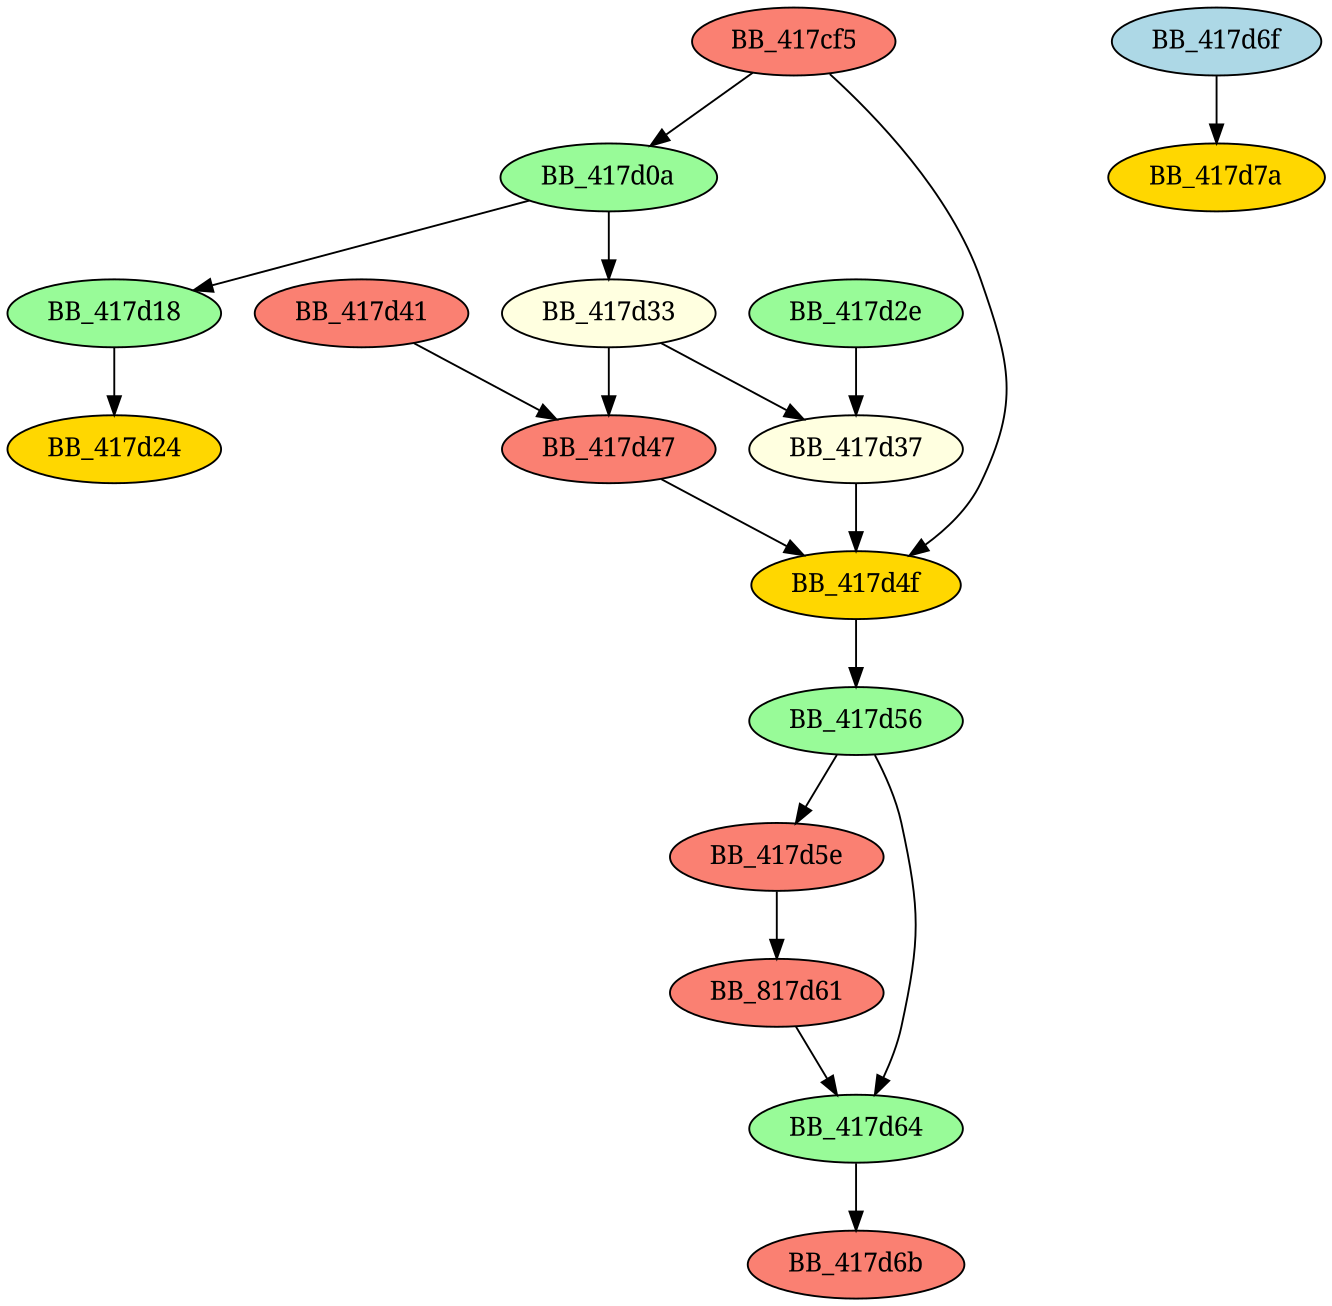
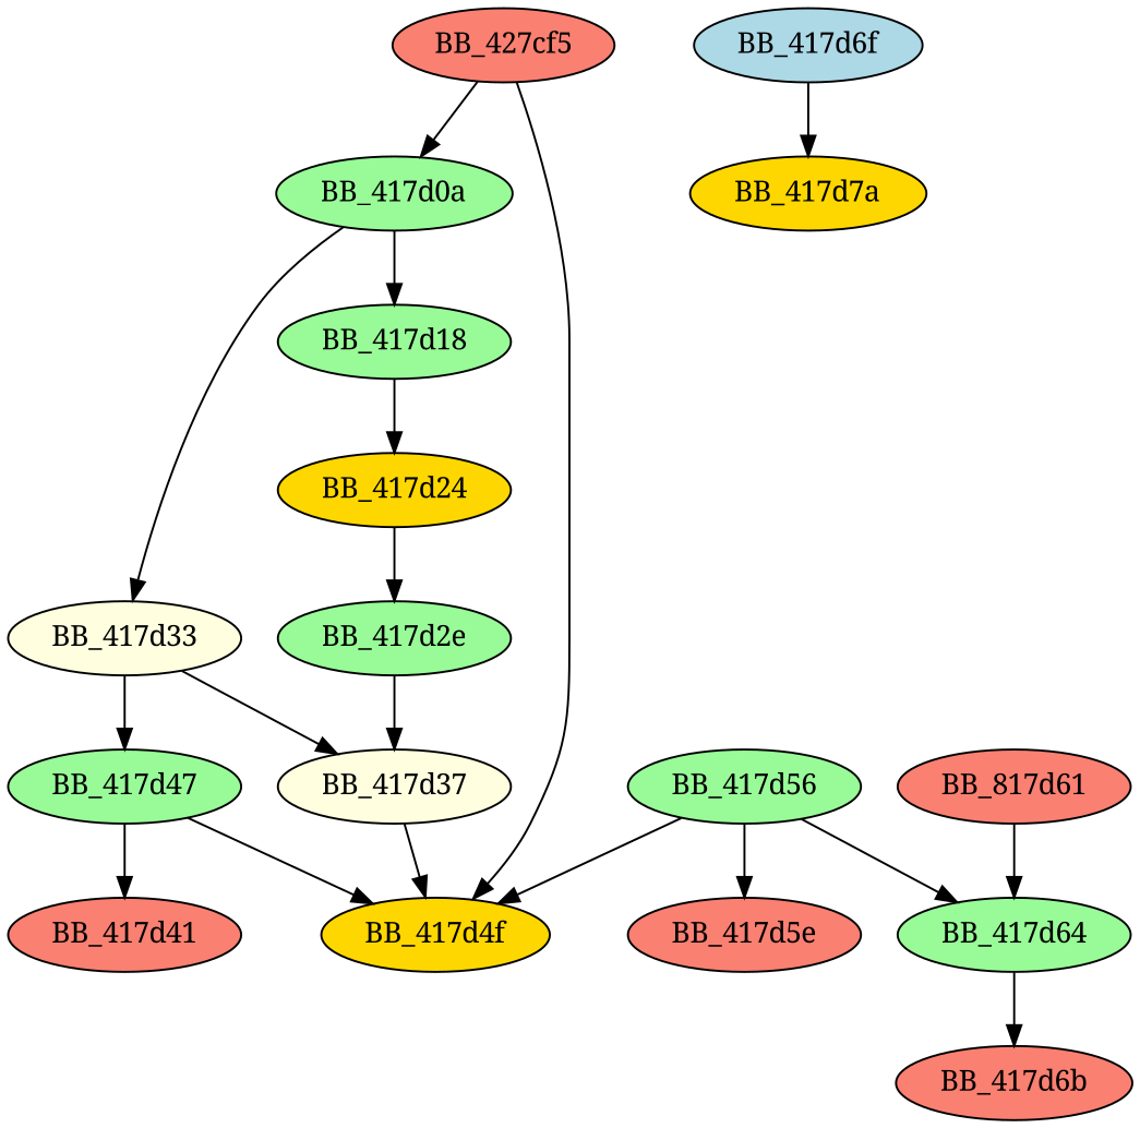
  digraph {
    fontname="Noto Serif"
    node [fillcolor=salmon fontname="Noto Serif" style=filled]
    edge [fontname="Noto Serif"]
    BB_417d0a [fillcolor=palegreen]
-   BB_417cf5
+   BB_417cf5 [label=BB_427cf5]
    BB_417d4f [fillcolor=gold]
    BB_417d18 [fillcolor=palegreen]
    BB_417d33 [fillcolor=lightyellow]
    BB_417d56 [fillcolor=palegreen]
    BB_417d24 [fillcolor=gold]
    BB_417d37 [fillcolor=lightyellow]
-   BB_417d47
+   BB_417d47 [fillcolor=palegreen]
    BB_417d5e
    BB_417d64 [fillcolor=palegreen]
    BB_417d2e [fillcolor=palegreen]
    n13 [label=BB_417d41]
    n14 [label=BB_817d61]
    BB_417d6b
    BB_417d6f [fillcolor=lightblue]
    BB_417d7a [fillcolor=gold]
    BB_417d0a -> BB_417d18
    BB_417d0a -> BB_417d33
    BB_417cf5 -> BB_417d0a
    BB_417cf5 -> BB_417d4f
-   BB_417d4f -> BB_417d56
+   BB_417d56 -> BB_417d4f
    BB_417d18 -> BB_417d24
    BB_417d33 -> BB_417d37
    BB_417d33 -> BB_417d47
    BB_417d56 -> BB_417d5e
    BB_417d56 -> BB_417d64
+   BB_417d24 -> BB_417d2e
    BB_417d37 -> BB_417d4f
    BB_417d47 -> BB_417d4f
-   BB_417d5e -> n14
    BB_417d64 -> BB_417d6b
    BB_417d2e -> BB_417d37
-   n13 -> BB_417d47
+   BB_417d47 -> n13
    n14 -> BB_417d64
    BB_417d6f -> BB_417d7a
  }
